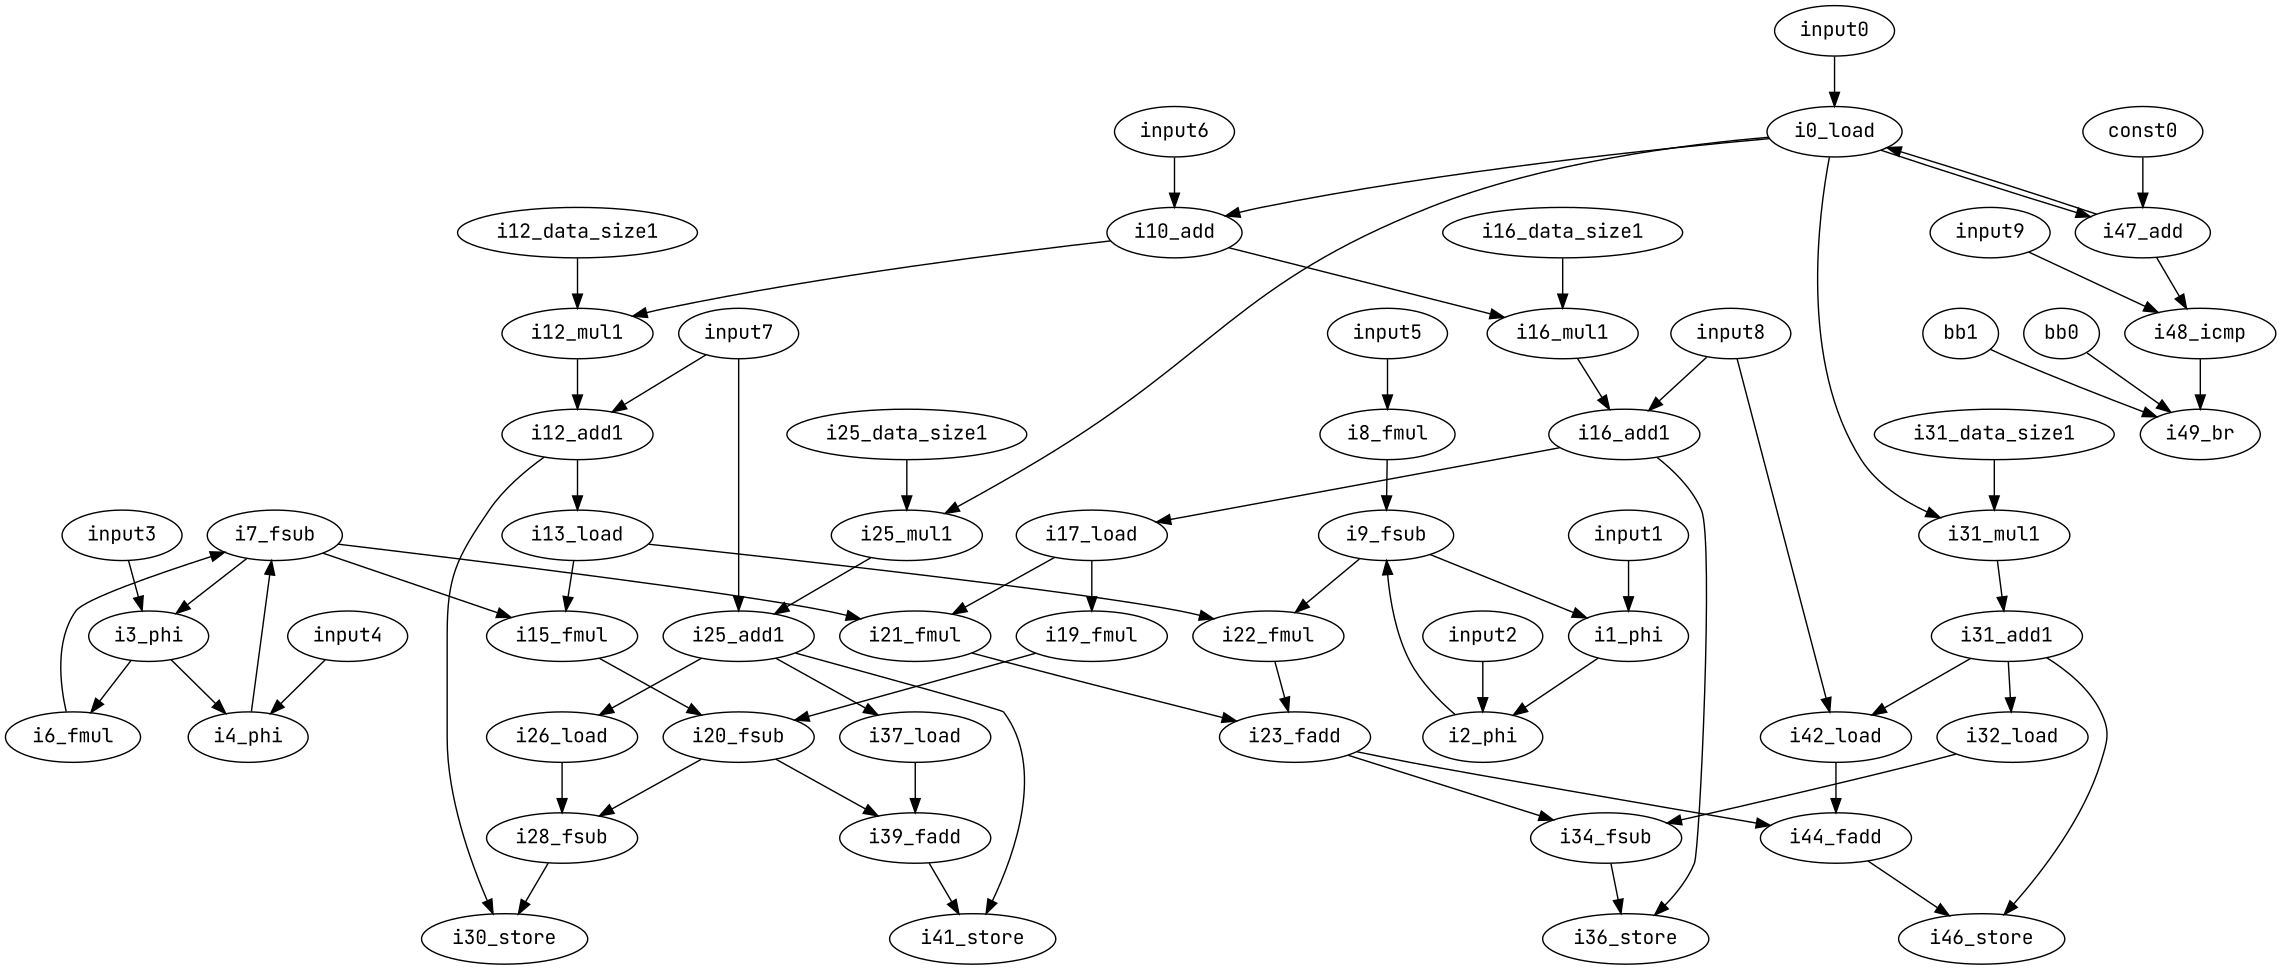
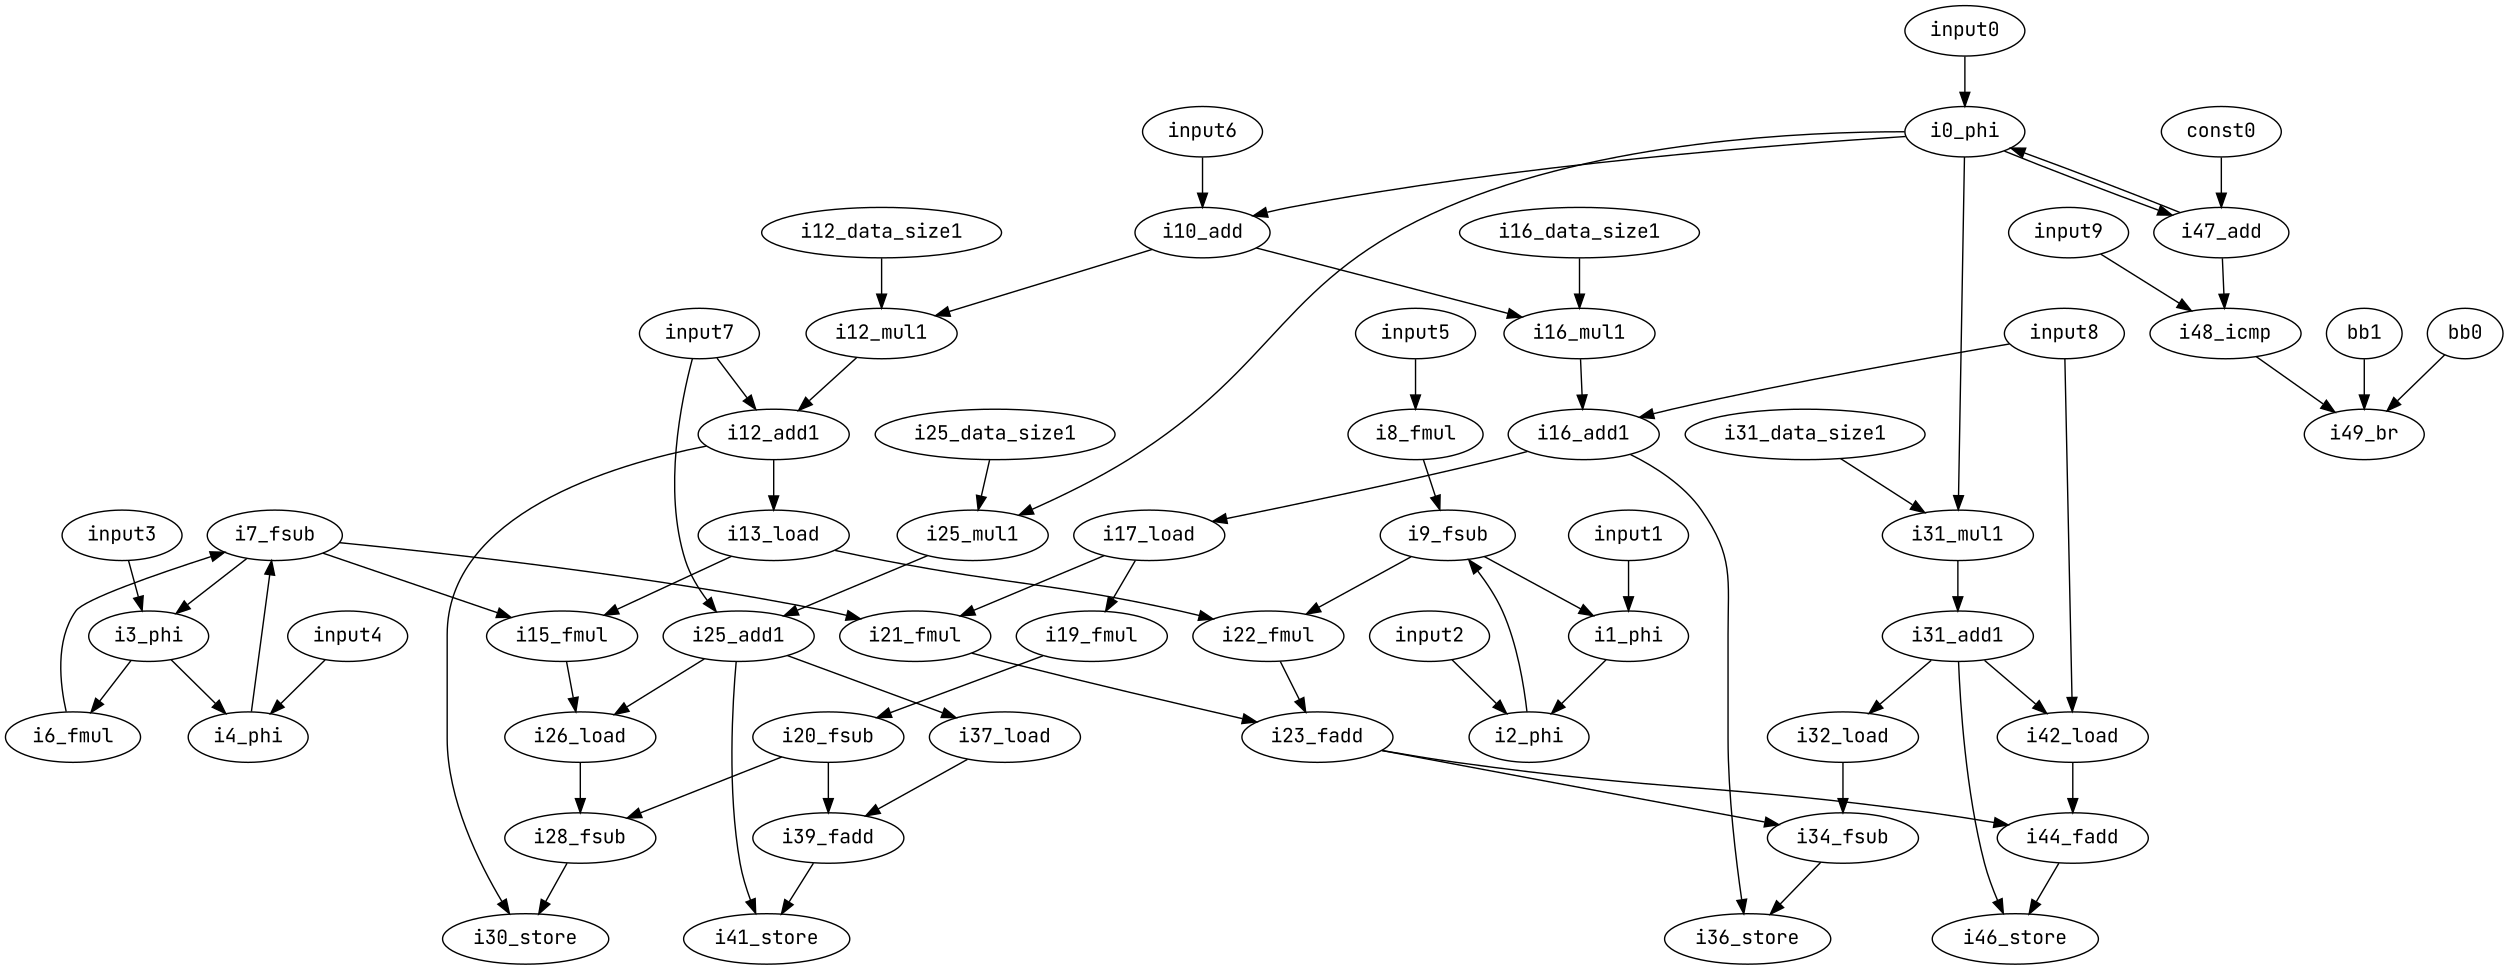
  digraph {
    fontname="JetBrains Mono"
    node [fontname="JetBrains Mono" opcode=input]
    edge [fontname="JetBrains Mono" operand=any2input]
-   i0_phi [opcode=phi label=i0_load]
+   i0_phi [opcode=phi]
    input0
    i10_add [opcode=add]
    i25_mul1 [opcode=mul]
    i31_mul1 [opcode=mul]
    i47_add [opcode=add]
    i12_mul1 [opcode=mul]
    i16_mul1 [opcode=mul]
    i25_add1 [opcode=add]
    i31_add1 [opcode=add]
    i48_icmp [opcode=icmp]
    i1_phi [opcode=phi]
    input1
    i2_phi [opcode=phi]
    i9_fsub [opcode=sub]
    i8_fmul [opcode=mul]
    input2
    i22_fmul [opcode=mul]
    i3_phi [opcode=phi]
    input3
    i4_phi [opcode=phi]
    i6_fmul [opcode=mul]
    i7_fsub [opcode=sub]
    input4
    i15_fmul [opcode=mul]
    i21_fmul [opcode=mul]
    input5
    i20_fsub [opcode=sub]
    i23_fadd [opcode=add]
    i19_fmul [opcode=mul]
    input6
    i12_add1 [opcode=add]
    i16_add1 [opcode=add]
    input7
    i13_load [opcode=load]
    i30_store [opcode=store]
    i26_load [opcode=load]
    i37_load [opcode=load]
    i41_store [opcode=store]
    i12_data_size1 [constVal=4 opcode=const]
    i28_fsub [opcode=sub]
    i39_fadd [opcode=add]
    input8
    i42_load [opcode=load]
    i17_load [opcode=load]
    i36_store [opcode=store]
    i32_load [opcode=load]
    i46_store [opcode=store]
    i16_data_size1 [constVal=4 opcode=const]
    i34_fsub [opcode=sub]
    i44_fadd [opcode=add]
    i25_data_size1 [constVal=4 opcode=const]
    i31_data_size1 [constVal=4 opcode=const]
    const0 [constVal=1 opcode=const]
    i49_br [opcode=br]
    input9
    bb0
    bb1
    i0_phi -> i10_add
    i0_phi -> i25_mul1
    i0_phi -> i31_mul1
    i0_phi -> i47_add
    input0 -> i0_phi [operand=LHS]
    i10_add -> i12_mul1
    i10_add -> i16_mul1
    i25_mul1 -> i25_add1
    i31_mul1 -> i31_add1
    i47_add -> i0_phi [operand=RHS]
    i47_add -> i48_icmp [operand=LHS]
    i12_mul1 -> i12_add1
    i16_mul1 -> i16_add1
    i25_add1 -> i26_load [operand=addr]
    i25_add1 -> i37_load [operand=addr]
    i25_add1 -> i41_store [operand=addr]
    i31_add1 -> i42_load [operand=addr]
    i31_add1 -> i32_load [operand=addr]
    i31_add1 -> i46_store [operand=addr]
    i48_icmp -> i49_br [operand=branch_cond]
    i1_phi -> i2_phi [operand=RHS]
    input1 -> i1_phi [operand=LHS]
    i2_phi -> i9_fsub [operand=RHS]
    i9_fsub -> i1_phi [operand=RHS]
    i9_fsub -> i22_fmul
    i8_fmul -> i9_fsub [operand=LHS]
    input2 -> i2_phi [operand=LHS]
    i22_fmul -> i23_fadd
    i3_phi -> i4_phi [operand=RHS]
    i3_phi -> i6_fmul
    input3 -> i3_phi [operand=LHS]
    i4_phi -> i7_fsub [operand=RHS]
    i6_fmul -> i7_fsub [operand=LHS]
    i7_fsub -> i3_phi [operand=RHS]
    i7_fsub -> i15_fmul
    i7_fsub -> i21_fmul
    input4 -> i4_phi [operand=LHS]
-   i15_fmul -> i20_fsub [operand=LHS]
+   i15_fmul -> i26_load [operand=LHS]
    i21_fmul -> i23_fadd
    input5 -> i8_fmul
    i20_fsub -> i28_fsub [operand=RHS]
    i20_fsub -> i39_fadd
    i23_fadd -> i34_fsub [operand=RHS]
    i23_fadd -> i44_fadd
    i19_fmul -> i20_fsub [operand=RHS]
    input6 -> i10_add
    i12_add1 -> i13_load [operand=addr]
    i12_add1 -> i30_store [operand=addr]
    i16_add1 -> i17_load [operand=addr]
    i16_add1 -> i36_store [operand=addr]
    input7 -> i25_add1
    input7 -> i12_add1
    i13_load -> i22_fmul
    i13_load -> i15_fmul
    i26_load -> i28_fsub [operand=LHS]
    i37_load -> i39_fadd
    i12_data_size1 -> i12_mul1
    i28_fsub -> i30_store [operand=data]
    i39_fadd -> i41_store [operand=data]
    input8 -> i16_add1
    input8 -> i42_load
    i42_load -> i44_fadd
    i17_load -> i21_fmul
    i17_load -> i19_fmul
    i32_load -> i34_fsub [operand=LHS]
    i16_data_size1 -> i16_mul1
    i34_fsub -> i36_store [operand=data]
    i44_fadd -> i46_store [operand=data]
    i25_data_size1 -> i25_mul1
    i31_data_size1 -> i31_mul1
    const0 -> i47_add
    input9 -> i48_icmp [operand=RHS]
    bb0 -> i49_br [operand=branch_true]
    bb1 -> i49_br [operand=branch_false]
  }
